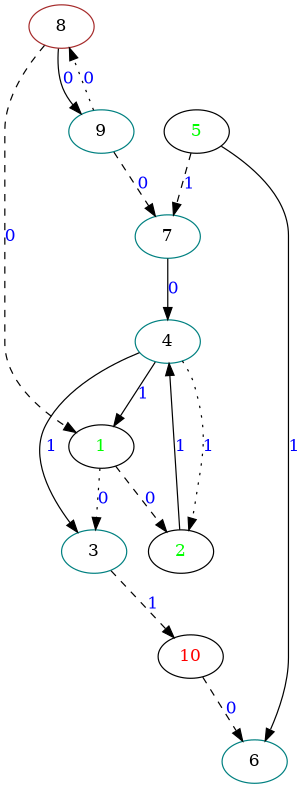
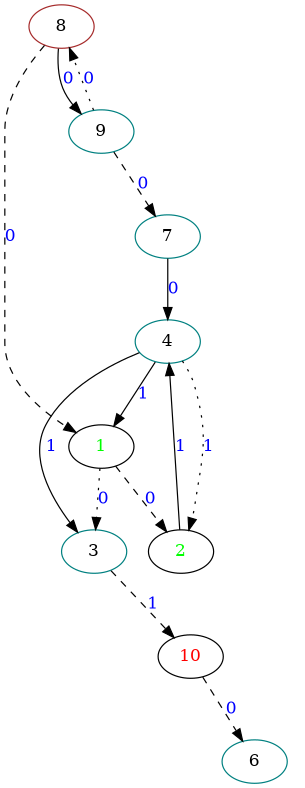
  digraph {
    node [color=teal]
    edge [style=dashed]
    n1 [label=<<font color="red">10</font>> color=""]
    6
    3
    4
    n5 [label=<<font color="green">1</font>> color=""]
    n6 [label=<<font color="green">2</font>> color=""]
    8 [color=brown]
    9
    7
-   n10 [label=<<font color="green">5</font>> color=""]
    n1 -> 6 [label=<<font color="blue">0</font>>]
    3 -> n1 [label=<<font color="blue">1</font>>]
    4 -> 3 [label=<<font color="blue">1</font>> style=solid]
    4 -> n5 [label=<<font color="blue">1</font>> style=solid]
    4 -> n6 [label=<<font color="blue">1</font>> style=dotted]
    n5 -> 3 [label=<<font color="blue">0</font>> style=dotted]
    n5 -> n6 [label=<<font color="blue">0</font>>]
    n6 -> 4 [label=<<font color="blue">1</font>> style=solid]
    8 -> n5 [label=<<font color="blue">0</font>>]
    8 -> 9 [label=<<font color="blue">0</font>> style=solid]
    9 -> 8 [label=<<font color="blue">0</font>> style=dotted]
    9 -> 7 [label=<<font color="blue">0</font>>]
    7 -> 4 [label=<<font color="blue">0</font>> style=solid]
-   n10 -> 6 [label=<<font color="blue">1</font>> style=solid]
-   n10 -> 7 [label=<<font color="blue">1</font>>]
  }
